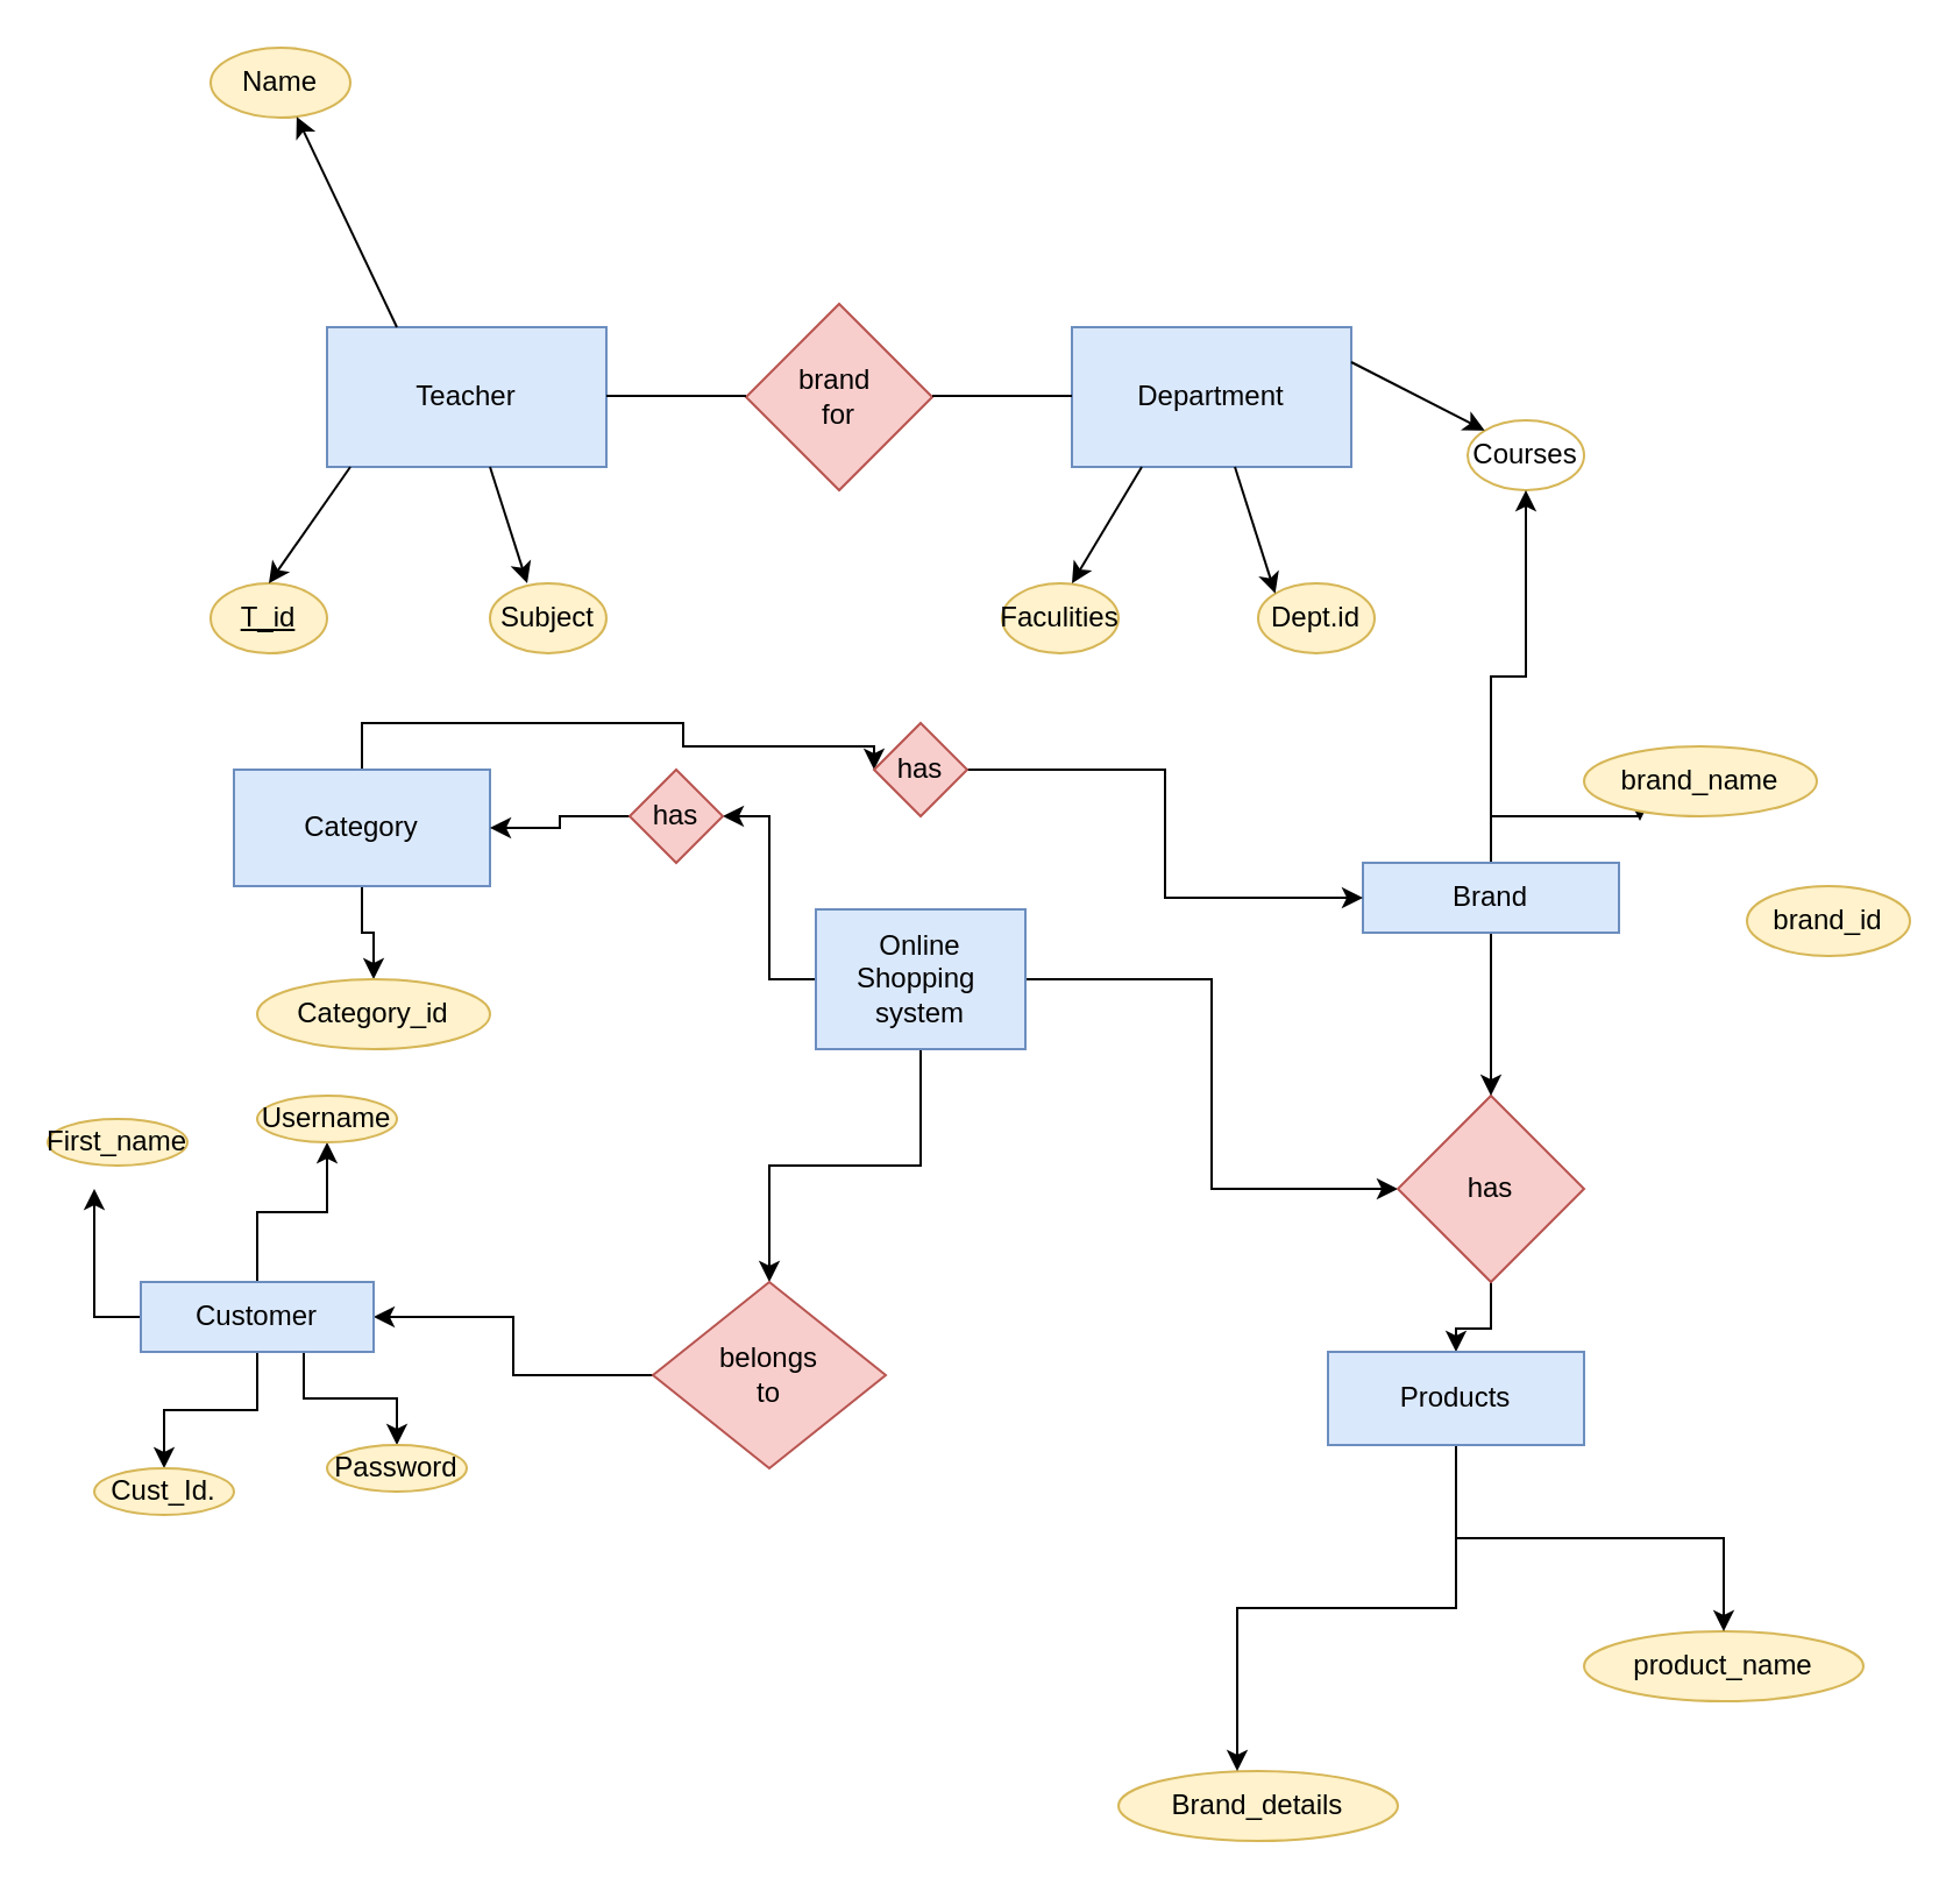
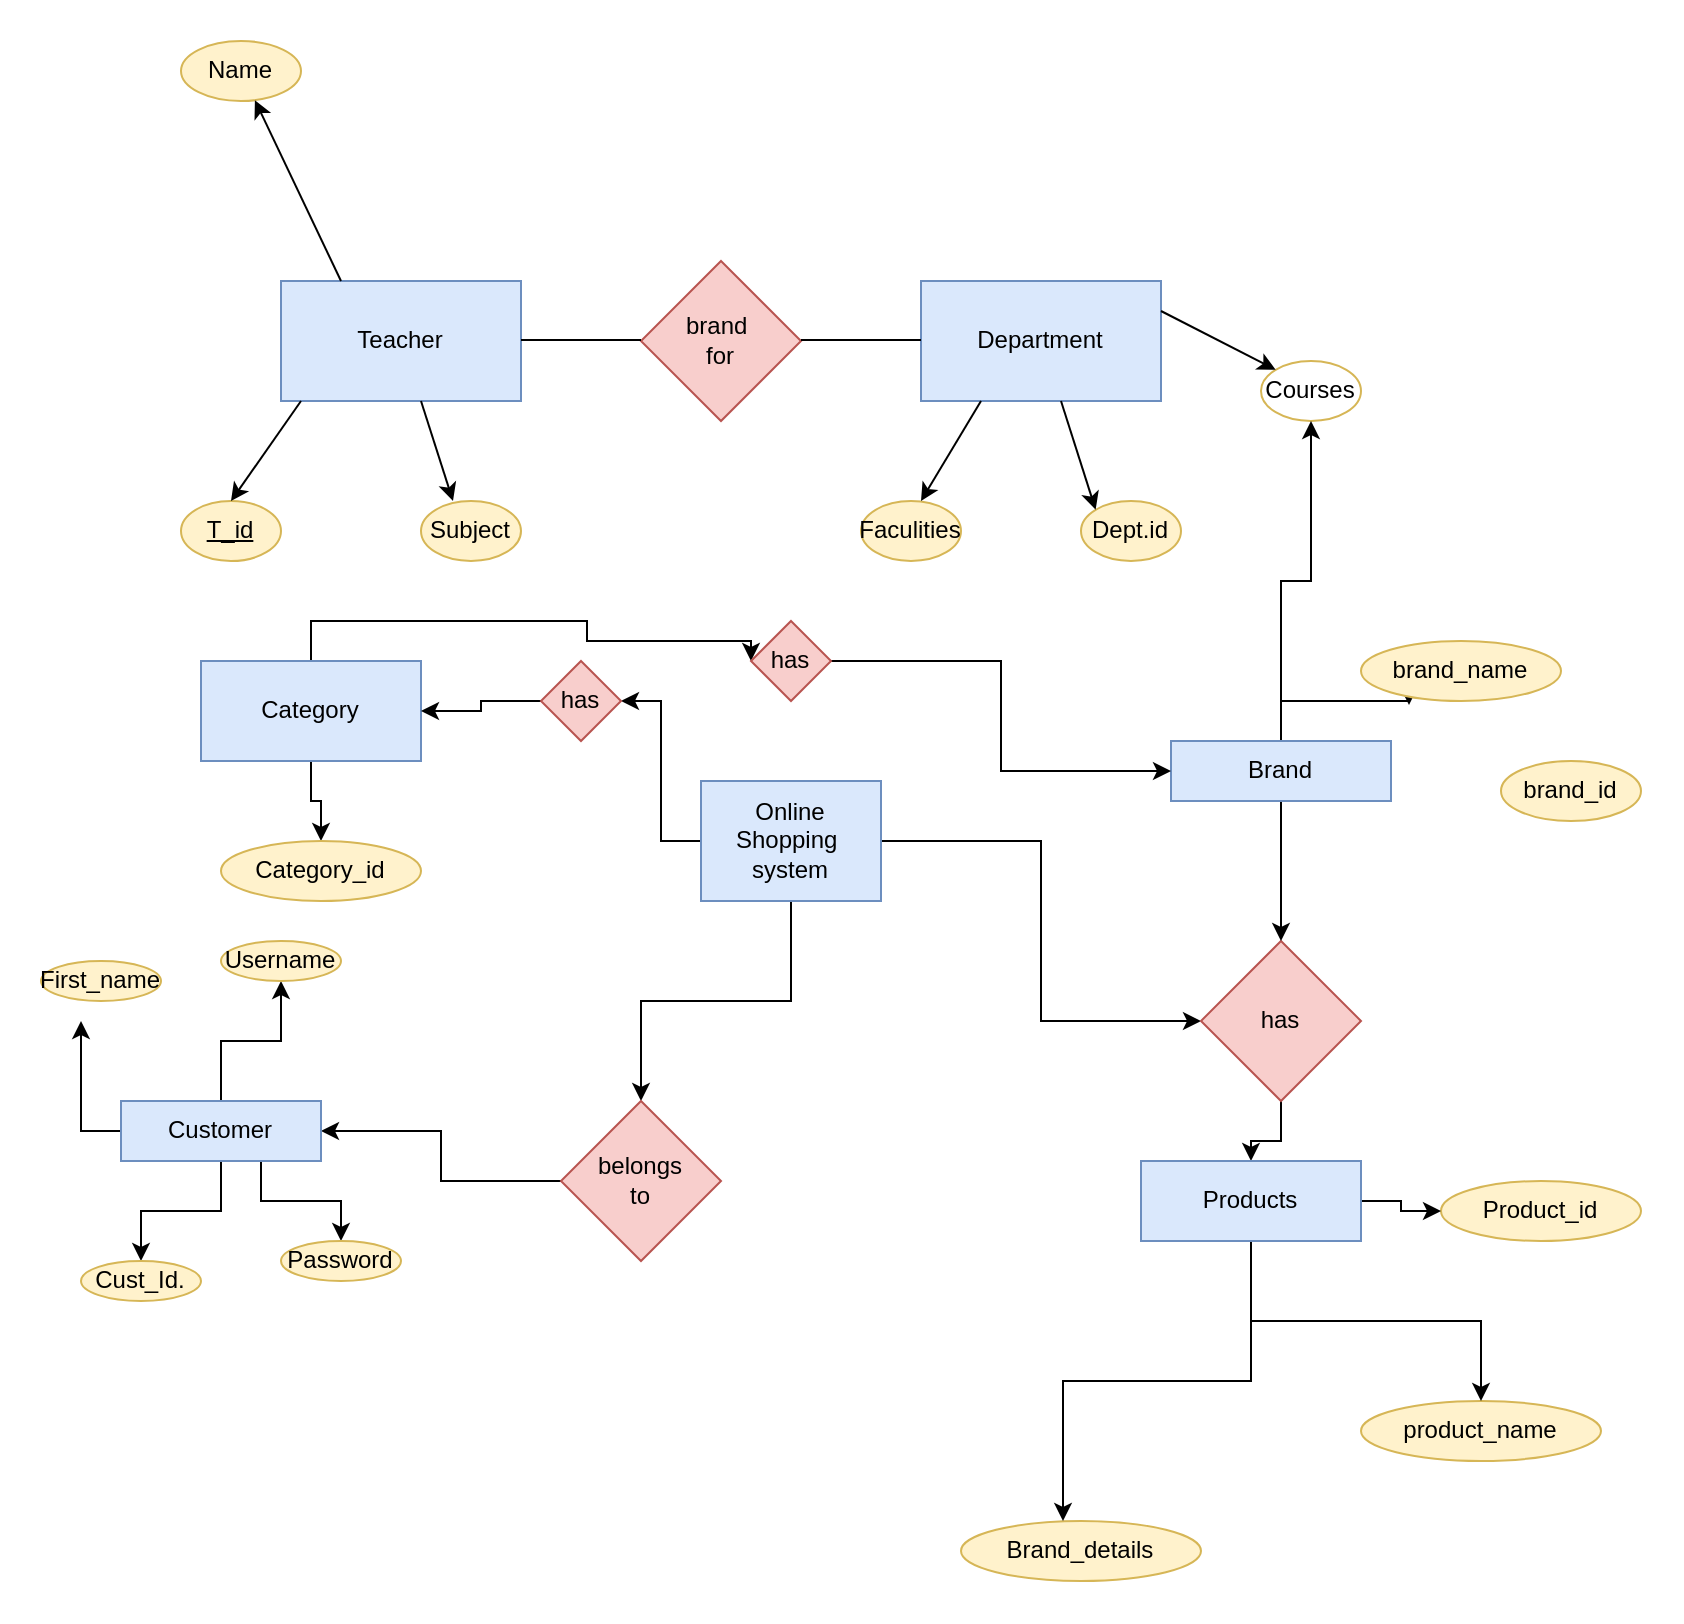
  <mxCell id="0" />
  <mxCell id="1" parent="0" />
  <mxCell id="2" value="Subject" style="ellipse;whiteSpace=wrap;html=1;fillColor=#fff2cc;strokeColor=#d6b656;" vertex="1" parent="1"><mxGeometry x="210" y="250" width="50" height="30" as="geometry" /></mxCell>
  <mxCell id="3" value="Teacher" style="rounded=0;whiteSpace=wrap;html=1;fillColor=#dae8fc;strokeColor=#6c8ebf;" vertex="1" parent="1"><mxGeometry x="140" y="140" width="120" height="60" as="geometry" /></mxCell>
  <mxCell id="4" value="brand&amp;nbsp;&lt;br&gt;for" style="rhombus;whiteSpace=wrap;html=1;fillColor=#f8cecc;strokeColor=#b85450;" vertex="1" parent="1"><mxGeometry x="320" y="130" width="80" height="80" as="geometry" /></mxCell>
  <mxCell id="5" value="Department" style="rounded=0;whiteSpace=wrap;html=1;fillColor=#dae8fc;strokeColor=#6c8ebf;" vertex="1" parent="1"><mxGeometry x="460" y="140" width="120" height="60" as="geometry" /></mxCell>
  <mxCell id="6" value="&lt;u&gt;T_id&lt;/u&gt;" style="ellipse;whiteSpace=wrap;html=1;fillColor=#fff2cc;strokeColor=#d6b656;" vertex="1" parent="1"><mxGeometry x="90" y="250" width="50" height="30" as="geometry" /></mxCell>
  <mxCell id="7" value="Faculities" style="ellipse;whiteSpace=wrap;html=1;fillColor=#fff2cc;strokeColor=#d6b656;" vertex="1" parent="1"><mxGeometry x="430" y="250" width="50" height="30" as="geometry" /></mxCell>
  <mxCell id="8" value="Name" style="ellipse;whiteSpace=wrap;html=1;fillColor=#fff2cc;strokeColor=#d6b656;" vertex="1" parent="1"><mxGeometry x="90" y="20" width="60" height="30" as="geometry" /></mxCell>
  <mxCell id="9" value="Dept.id" style="ellipse;whiteSpace=wrap;html=1;fillColor=#fff2cc;strokeColor=#d6b656;" vertex="1" parent="1"><mxGeometry x="540" y="250" width="50" height="30" as="geometry" /></mxCell>
  <mxCell id="10" value="Courses" style="ellipse;whiteSpace=wrap;html=1;fillColor=#ffffff;strokeColor=#d6b656;" vertex="1" parent="1"><mxGeometry x="630" y="180" width="50" height="30" as="geometry" /></mxCell>
  <mxCell id="11" value="" style="endArrow=classic;html=1;rounded=0;entryX=0.5;entryY=0;entryDx=0;entryDy=0;" edge="1" parent="1" target="6"><mxGeometry width="50" height="50" relative="1" as="geometry"><mxPoint x="150" y="200" as="sourcePoint" /><mxPoint x="120" y="250" as="targetPoint" /><Array as="points"><mxPoint x="150" y="200" /></Array></mxGeometry></mxCell>
  <mxCell id="12" value="" style="endArrow=classic;html=1;rounded=0;" edge="1" parent="1"><mxGeometry width="50" height="50" relative="1" as="geometry"><mxPoint x="490" y="200" as="sourcePoint" /><mxPoint x="460" y="250" as="targetPoint" /><Array as="points"><mxPoint x="490" y="200" /></Array></mxGeometry></mxCell>
  <mxCell id="13" value="" style="endArrow=classic;html=1;rounded=0;" edge="1" parent="1" target="8"><mxGeometry width="50" height="50" relative="1" as="geometry"><mxPoint x="170" y="140" as="sourcePoint" /><mxPoint x="130" y="50" as="targetPoint" /></mxGeometry></mxCell>
  <mxCell id="14" value="" style="endArrow=classic;html=1;rounded=0;entryX=0.32;entryY=0;entryDx=0;entryDy=0;entryPerimeter=0;" edge="1" parent="1" target="2"><mxGeometry width="50" height="50" relative="1" as="geometry"><mxPoint x="210" y="200" as="sourcePoint" /><mxPoint x="230" y="250" as="targetPoint" /></mxGeometry></mxCell>
  <mxCell id="15" value="" style="endArrow=classic;html=1;rounded=0;entryX=0;entryY=0;entryDx=0;entryDy=0;" edge="1" parent="1" target="9"><mxGeometry width="50" height="50" relative="1" as="geometry"><mxPoint x="530" y="200" as="sourcePoint" /><mxPoint x="560" y="250" as="targetPoint" /><Array as="points" /></mxGeometry></mxCell>
  <mxCell id="16" value="" style="endArrow=classic;html=1;rounded=0;entryX=0;entryY=0;entryDx=0;entryDy=0;" edge="1" parent="1" target="10"><mxGeometry width="50" height="50" relative="1" as="geometry"><mxPoint x="580" y="155" as="sourcePoint" /><mxPoint x="640" y="185" as="targetPoint" /><Array as="points"><mxPoint x="580" y="155" /></Array></mxGeometry></mxCell>
  <mxCell id="17" value="" style="endArrow=none;html=1;rounded=0;" edge="1" parent="1"><mxGeometry width="50" height="50" relative="1" as="geometry"><mxPoint x="260" y="169.5" as="sourcePoint" /><mxPoint x="320" y="169.5" as="targetPoint" /></mxGeometry></mxCell>
  <mxCell id="18" value="" style="endArrow=none;html=1;rounded=0;" edge="1" parent="1"><mxGeometry width="50" height="50" relative="1" as="geometry"><mxPoint x="400" y="169.5" as="sourcePoint" /><mxPoint x="460" y="169.5" as="targetPoint" /></mxGeometry></mxCell>
  <mxCell id="19" style="edgeStyle=orthogonalEdgeStyle;rounded=0;orthogonalLoop=1;jettySize=auto;html=1;entryX=0.5;entryY=0;entryDx=0;entryDy=0;" edge="1" parent="1" source="53" target="23"><mxGeometry relative="1" as="geometry"><mxPoint x="290" y="360" as="targetPoint" /><mxPoint x="320" y="360" as="sourcePoint" /></mxGeometry></mxCell>
  <mxCell id="20" style="edgeStyle=orthogonalEdgeStyle;rounded=0;orthogonalLoop=1;jettySize=auto;html=1;entryX=0;entryY=0.5;entryDx=0;entryDy=0;" edge="1" parent="1" source="53" target="34"><mxGeometry relative="1" as="geometry" /></mxCell>
  <mxCell id="21" style="edgeStyle=orthogonalEdgeStyle;rounded=0;orthogonalLoop=1;jettySize=auto;html=1;entryX=1;entryY=0.5;entryDx=0;entryDy=0;" edge="1" parent="1" source="53" target="52"><mxGeometry relative="1" as="geometry" /></mxCell>
  <mxCell id="22" style="edgeStyle=orthogonalEdgeStyle;rounded=0;orthogonalLoop=1;jettySize=auto;html=1;exitX=0;exitY=0.5;exitDx=0;exitDy=0;entryX=1;entryY=0.5;entryDx=0;entryDy=0;" edge="1" parent="1" source="23" target="28"><mxGeometry relative="1" as="geometry" /></mxCell>
- <mxCell id="23" value="belongs &lt;br&gt;to" style="rhombus;whiteSpace=wrap;html=1;fillColor=#f8cecc;strokeColor=#b85450;" vertex="1" parent="1"><mxGeometry x="280" y="550" width="100" height="80" as="geometry" /></mxCell>
+ <mxCell id="23" value="belongs &lt;br&gt;to" style="rhombus;whiteSpace=wrap;html=1;fillColor=#f8cecc;strokeColor=#b85450;" vertex="1" parent="1"><mxGeometry x="280" y="550" width="80" height="80" as="geometry" /></mxCell>
  <mxCell id="24" value="" style="edgeStyle=orthogonalEdgeStyle;rounded=0;orthogonalLoop=1;jettySize=auto;html=1;" edge="1" parent="1" source="28" target="29"><mxGeometry relative="1" as="geometry" /></mxCell>
  <mxCell id="25" style="edgeStyle=orthogonalEdgeStyle;rounded=0;orthogonalLoop=1;jettySize=auto;html=1;" edge="1" parent="1" source="28"><mxGeometry relative="1" as="geometry"><mxPoint x="40" y="510" as="targetPoint" /></mxGeometry></mxCell>
  <mxCell id="26" style="edgeStyle=orthogonalEdgeStyle;rounded=0;orthogonalLoop=1;jettySize=auto;html=1;entryX=0.5;entryY=1;entryDx=0;entryDy=0;" edge="1" parent="1" source="28" target="30"><mxGeometry relative="1" as="geometry" /></mxCell>
  <mxCell id="27" style="edgeStyle=orthogonalEdgeStyle;rounded=0;orthogonalLoop=1;jettySize=auto;html=1;" edge="1" parent="1" source="28" target="31"><mxGeometry relative="1" as="geometry"><Array as="points"><mxPoint x="130" y="600" /><mxPoint x="170" y="600" /></Array></mxGeometry></mxCell>
  <mxCell id="28" value="Customer" style="rounded=0;whiteSpace=wrap;html=1;fillColor=#dae8fc;strokeColor=#6c8ebf;" vertex="1" parent="1"><mxGeometry x="60" y="550" width="100" height="30" as="geometry" /></mxCell>
  <mxCell id="29" value="Cust_Id." style="ellipse;whiteSpace=wrap;html=1;fillColor=#fff2cc;strokeColor=#d6b656;" vertex="1" parent="1"><mxGeometry x="40" y="630" width="60" height="20" as="geometry" /></mxCell>
  <mxCell id="30" value="Username" style="ellipse;whiteSpace=wrap;html=1;fillColor=#fff2cc;strokeColor=#d6b656;" vertex="1" parent="1"><mxGeometry x="110" y="470" width="60" height="20" as="geometry" /></mxCell>
  <mxCell id="31" value="Password&lt;br&gt;" style="ellipse;whiteSpace=wrap;html=1;fillColor=#fff2cc;strokeColor=#d6b656;" vertex="1" parent="1"><mxGeometry x="140" y="620" width="60" height="20" as="geometry" /></mxCell>
  <mxCell id="32" value="First_name&lt;br&gt;" style="ellipse;whiteSpace=wrap;html=1;fillColor=#fff2cc;strokeColor=#d6b656;" vertex="1" parent="1"><mxGeometry x="20" y="480" width="60" height="20" as="geometry" /></mxCell>
  <mxCell id="33" value="" style="edgeStyle=orthogonalEdgeStyle;rounded=0;orthogonalLoop=1;jettySize=auto;html=1;" edge="1" parent="1" source="34" target="47"><mxGeometry relative="1" as="geometry" /></mxCell>
  <mxCell id="34" value="has" style="rhombus;whiteSpace=wrap;html=1;fillColor=#f8cecc;strokeColor=#b85450;" vertex="1" parent="1"><mxGeometry x="600" y="470" width="80" height="80" as="geometry" /></mxCell>
  <mxCell id="35" value="brand_id&lt;br&gt;" style="ellipse;whiteSpace=wrap;html=1;fillColor=#fff2cc;strokeColor=#d6b656;" vertex="1" parent="1"><mxGeometry x="750" y="380" width="70" height="30" as="geometry" /></mxCell>
  <mxCell id="36" style="edgeStyle=orthogonalEdgeStyle;rounded=0;orthogonalLoop=1;jettySize=auto;html=1;entryX=0.24;entryY=1.067;entryDx=0;entryDy=0;entryPerimeter=0;" edge="1" parent="1" source="39" target="40"><mxGeometry relative="1" as="geometry" /></mxCell>
  <mxCell id="37" style="edgeStyle=orthogonalEdgeStyle;rounded=0;orthogonalLoop=1;jettySize=auto;html=1;" edge="1" parent="1" source="39" target="10"><mxGeometry relative="1" as="geometry" /></mxCell>
  <mxCell id="38" value="" style="edgeStyle=orthogonalEdgeStyle;rounded=0;orthogonalLoop=1;jettySize=auto;html=1;" edge="1" parent="1" source="39" target="34"><mxGeometry relative="1" as="geometry" /></mxCell>
  <mxCell id="39" value="Brand" style="rounded=0;whiteSpace=wrap;html=1;fillColor=#dae8fc;strokeColor=#6c8ebf;" vertex="1" parent="1"><mxGeometry x="585" y="370" width="110" height="30" as="geometry" /></mxCell>
  <mxCell id="40" value="brand_name&lt;br&gt;" style="ellipse;whiteSpace=wrap;html=1;fillColor=#fff2cc;strokeColor=#d6b656;" vertex="1" parent="1"><mxGeometry x="680" y="320" width="100" height="30" as="geometry" /></mxCell>
+ <mxCell id="41" value="Product_id" style="ellipse;whiteSpace=wrap;html=1;fillColor=#fff2cc;strokeColor=#d6b656;" vertex="1" parent="1"><mxGeometry x="720" y="590" width="100" height="30" as="geometry" /></mxCell>
  <mxCell id="42" value="product_name" style="ellipse;whiteSpace=wrap;html=1;fillColor=#fff2cc;strokeColor=#d6b656;" vertex="1" parent="1"><mxGeometry x="680" y="700" width="120" height="30" as="geometry" /></mxCell>
  <mxCell id="43" value="Brand_details&lt;br&gt;" style="ellipse;whiteSpace=wrap;html=1;fillColor=#fff2cc;strokeColor=#d6b656;" vertex="1" parent="1"><mxGeometry x="480" y="760" width="120" height="30" as="geometry" /></mxCell>
+ <mxCell id="44" value="" style="edgeStyle=orthogonalEdgeStyle;rounded=0;orthogonalLoop=1;jettySize=auto;html=1;" edge="1" parent="1" source="47" target="41"><mxGeometry relative="1" as="geometry" /></mxCell>
  <mxCell id="45" value="" style="edgeStyle=orthogonalEdgeStyle;rounded=0;orthogonalLoop=1;jettySize=auto;html=1;" edge="1" parent="1" source="47" target="42"><mxGeometry relative="1" as="geometry" /></mxCell>
  <mxCell id="46" style="edgeStyle=orthogonalEdgeStyle;rounded=0;orthogonalLoop=1;jettySize=auto;html=1;entryX=0.425;entryY=0;entryDx=0;entryDy=0;entryPerimeter=0;" edge="1" parent="1" source="47" target="43"><mxGeometry relative="1" as="geometry" /></mxCell>
  <mxCell id="47" value="Products" style="rounded=0;whiteSpace=wrap;html=1;fillColor=#dae8fc;strokeColor=#6c8ebf;" vertex="1" parent="1"><mxGeometry x="570" y="580" width="110" height="40" as="geometry" /></mxCell>
  <mxCell id="48" style="edgeStyle=orthogonalEdgeStyle;rounded=0;orthogonalLoop=1;jettySize=auto;html=1;entryX=0;entryY=0.5;entryDx=0;entryDy=0;" edge="1" parent="1" source="50" target="55"><mxGeometry relative="1" as="geometry"><Array as="points"><mxPoint x="155" y="310" /><mxPoint x="293" y="310" /><mxPoint x="293" y="320" /><mxPoint x="375" y="320" /></Array></mxGeometry></mxCell>
  <mxCell id="49" value="" style="edgeStyle=orthogonalEdgeStyle;rounded=0;orthogonalLoop=1;jettySize=auto;html=1;" edge="1" parent="1" source="50" target="56"><mxGeometry relative="1" as="geometry" /></mxCell>
  <mxCell id="50" value="Category" style="rounded=0;whiteSpace=wrap;html=1;fillColor=#dae8fc;strokeColor=#6c8ebf;" vertex="1" parent="1"><mxGeometry x="100" y="330" width="110" height="50" as="geometry" /></mxCell>
  <mxCell id="51" value="" style="edgeStyle=orthogonalEdgeStyle;rounded=0;orthogonalLoop=1;jettySize=auto;html=1;" edge="1" parent="1" source="52" target="50"><mxGeometry relative="1" as="geometry" /></mxCell>
  <mxCell id="52" value="has" style="rhombus;whiteSpace=wrap;html=1;fillColor=#f8cecc;strokeColor=#b85450;" vertex="1" parent="1"><mxGeometry x="270" y="330" width="40" height="40" as="geometry" /></mxCell>
  <mxCell id="53" value="Online&lt;br&gt;Shopping&amp;nbsp;&lt;br&gt;system" style="rounded=0;whiteSpace=wrap;html=1;fillColor=#dae8fc;strokeColor=#6c8ebf;" vertex="1" parent="1"><mxGeometry x="350" y="390" width="90" height="60" as="geometry" /></mxCell>
  <mxCell id="54" style="edgeStyle=orthogonalEdgeStyle;rounded=0;orthogonalLoop=1;jettySize=auto;html=1;entryX=0;entryY=0.5;entryDx=0;entryDy=0;" edge="1" parent="1" source="55" target="39"><mxGeometry relative="1" as="geometry" /></mxCell>
  <mxCell id="55" value="has" style="rhombus;whiteSpace=wrap;html=1;fillColor=#f8cecc;strokeColor=#b85450;" vertex="1" parent="1"><mxGeometry x="375" y="310" width="40" height="40" as="geometry" /></mxCell>
  <mxCell id="56" value="Category_id" style="ellipse;whiteSpace=wrap;html=1;fillColor=#fff2cc;strokeColor=#d6b656;" vertex="1" parent="1"><mxGeometry x="110" y="420" width="100" height="30" as="geometry" /></mxCell>
